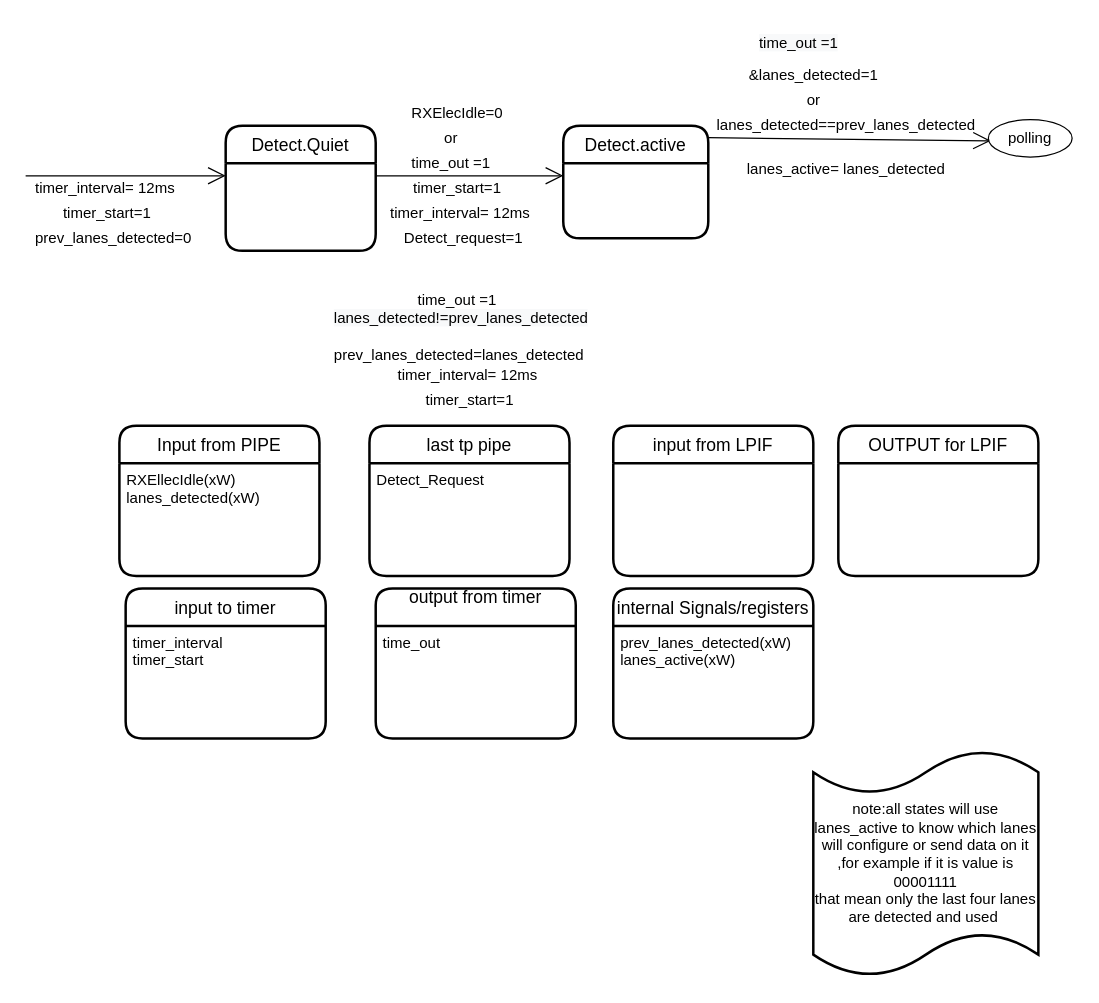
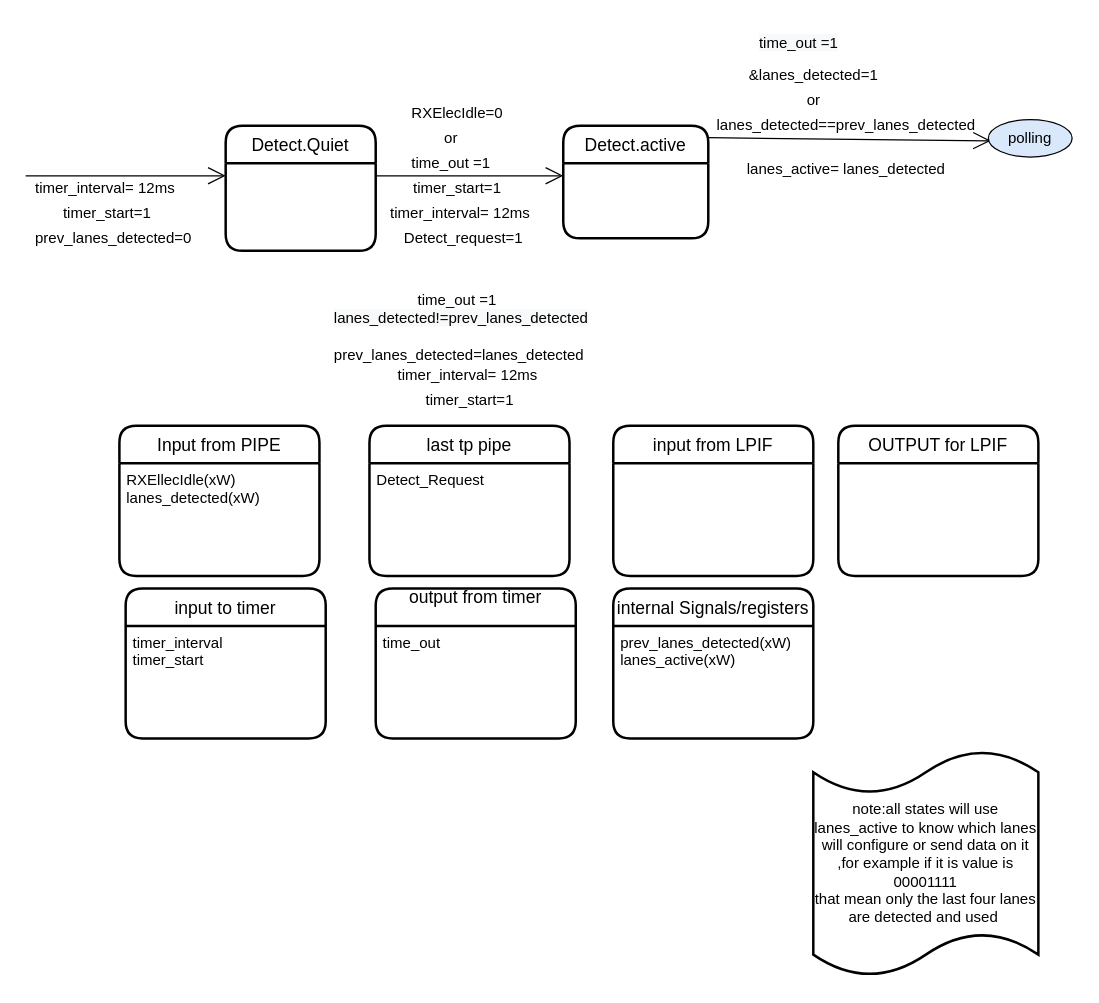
  <mxCell id="0" />
  <mxCell id="1" parent="0" />
  <mxCell id="2" value="Detect.Quiet" style="swimlane;childLayout=stackLayout;horizontal=1;startSize=30;horizontalStack=0;rounded=1;fontSize=14;fontStyle=0;strokeWidth=2;resizeParent=0;resizeLast=1;shadow=0;dashed=0;align=center;" parent="1" vertex="1"><mxGeometry x="180" y="100" width="120" height="100" as="geometry" /></mxCell>
  <mxCell id="3" value="" style="endArrow=open;endFill=1;endSize=12;html=1;" parent="1" edge="1"><mxGeometry width="160" relative="1" as="geometry"><mxPoint x="300" y="140" as="sourcePoint" /><mxPoint x="450" y="140" as="targetPoint" /></mxGeometry></mxCell>
  <mxCell id="4" value="RXElecIdle=0" style="text;html=1;align=center;verticalAlign=middle;resizable=0;points=[];autosize=1;" parent="1" vertex="1"><mxGeometry x="320" y="80" width="90" height="20" as="geometry" /></mxCell>
  <mxCell id="5" value="time_out =1" style="text;html=1;align=center;verticalAlign=middle;resizable=0;points=[];autosize=1;" parent="1" vertex="1"><mxGeometry x="320" y="120" width="80" height="20" as="geometry" /></mxCell>
  <mxCell id="6" value="Input from PIPE" style="swimlane;childLayout=stackLayout;horizontal=1;startSize=30;horizontalStack=0;rounded=1;fontSize=14;fontStyle=0;strokeWidth=2;resizeParent=0;resizeLast=1;shadow=0;dashed=0;align=center;" parent="1" vertex="1"><mxGeometry x="95" y="340" width="160" height="120" as="geometry" /></mxCell>
  <mxCell id="7" value="RXEllecIdle(xW)&#10;lanes_detected(xW)" style="align=left;strokeColor=none;fillColor=none;spacingLeft=4;fontSize=12;verticalAlign=top;resizable=0;rotatable=0;part=1;" parent="6" vertex="1"><mxGeometry y="30" width="160" height="90" as="geometry" /></mxCell>
  <mxCell id="8" value="last tp pipe" style="swimlane;childLayout=stackLayout;horizontal=1;startSize=30;horizontalStack=0;rounded=1;fontSize=14;fontStyle=0;strokeWidth=2;resizeParent=0;resizeLast=1;shadow=0;dashed=0;align=center;" parent="1" vertex="1"><mxGeometry x="295" y="340" width="160" height="120" as="geometry" /></mxCell>
  <mxCell id="9" value="Detect_Request" style="align=left;strokeColor=none;fillColor=none;spacingLeft=4;fontSize=12;verticalAlign=top;resizable=0;rotatable=0;part=1;" parent="8" vertex="1"><mxGeometry y="30" width="160" height="90" as="geometry" /></mxCell>
  <mxCell id="10" value="input from LPIF" style="swimlane;childLayout=stackLayout;horizontal=1;startSize=30;horizontalStack=0;rounded=1;fontSize=14;fontStyle=0;strokeWidth=2;resizeParent=0;resizeLast=1;shadow=0;dashed=0;align=center;" parent="1" vertex="1"><mxGeometry x="490" y="340" width="160" height="120" as="geometry" /></mxCell>
  <mxCell id="11" value="OUTPUT for LPIF" style="swimlane;childLayout=stackLayout;horizontal=1;startSize=30;horizontalStack=0;rounded=1;fontSize=14;fontStyle=0;strokeWidth=2;resizeParent=0;resizeLast=1;shadow=0;dashed=0;align=center;" parent="1" vertex="1"><mxGeometry x="670" y="340" width="160" height="120" as="geometry" /></mxCell>
  <mxCell id="12" value="input to timer" style="swimlane;childLayout=stackLayout;horizontal=1;startSize=30;horizontalStack=0;rounded=1;fontSize=14;fontStyle=0;strokeWidth=2;resizeParent=0;resizeLast=1;shadow=0;dashed=0;align=center;" parent="1" vertex="1"><mxGeometry x="100" y="470" width="160" height="120" as="geometry" /></mxCell>
  <mxCell id="13" value="timer_interval&#10;timer_start" style="align=left;strokeColor=none;fillColor=none;spacingLeft=4;fontSize=12;verticalAlign=top;resizable=0;rotatable=0;part=1;" parent="12" vertex="1"><mxGeometry y="30" width="160" height="90" as="geometry" /></mxCell>
  <mxCell id="14" value="output from timer&#10;" style="swimlane;childLayout=stackLayout;horizontal=1;startSize=30;horizontalStack=0;rounded=1;fontSize=14;fontStyle=0;strokeWidth=2;resizeParent=0;resizeLast=1;shadow=0;dashed=0;align=center;" parent="1" vertex="1"><mxGeometry x="300" y="470" width="160" height="120" as="geometry" /></mxCell>
  <mxCell id="15" value="time_out" style="align=left;strokeColor=none;fillColor=none;spacingLeft=4;fontSize=12;verticalAlign=top;resizable=0;rotatable=0;part=1;" parent="14" vertex="1"><mxGeometry y="30" width="160" height="90" as="geometry" /></mxCell>
  <mxCell id="16" value="" style="endArrow=open;endFill=1;endSize=12;html=1;" parent="1" edge="1"><mxGeometry width="160" relative="1" as="geometry"><mxPoint y="140" as="sourcePoint" x="20" /><mxPoint x="180" y="140" as="targetPoint" /></mxGeometry></mxCell>
  <mxCell id="17" value="timer_interval= 12ms&amp;nbsp;" style="text;html=1;align=center;verticalAlign=middle;resizable=0;points=[];autosize=1;" parent="1" vertex="1"><mxGeometry y="140" width="130" height="20" as="geometry" x="20" /></mxCell>
  <mxCell id="18" value="timer_start=1" style="text;html=1;align=center;verticalAlign=middle;resizable=0;points=[];autosize=1;" parent="1" vertex="1"><mxGeometry x="320" y="140" width="90" height="20" as="geometry" /></mxCell>
  <mxCell id="19" value="Detect.active" style="swimlane;childLayout=stackLayout;horizontal=1;startSize=30;horizontalStack=0;rounded=1;fontSize=14;fontStyle=0;strokeWidth=2;resizeParent=0;resizeLast=1;shadow=0;dashed=0;align=center;" parent="1" vertex="1"><mxGeometry x="450" y="100" width="116" height="90" as="geometry" /></mxCell>
  <mxCell id="20" value="timer_start=1" style="text;html=1;align=center;verticalAlign=middle;resizable=0;points=[];autosize=1;" parent="1" vertex="1"><mxGeometry x="40" y="160" width="90" height="20" as="geometry" /></mxCell>
  <mxCell id="21" value="Detect_request=1" style="text;html=1;align=center;verticalAlign=middle;resizable=0;points=[];autosize=1;" parent="1" vertex="1"><mxGeometry x="315" y="180" width="110" height="20" as="geometry" /></mxCell>
  <mxCell id="22" value="timer_interval= 12ms&amp;nbsp;" style="text;html=1;align=center;verticalAlign=middle;resizable=0;points=[];autosize=1;" parent="1" vertex="1"><mxGeometry x="304" y="160" width="130" height="20" as="geometry" /></mxCell>
  <mxCell id="23" value="" style="endArrow=open;endFill=1;endSize=12;html=1;entryX=1.027;entryY=1.1;entryDx=0;entryDy=0;entryPerimeter=0;" parent="1" target="30" edge="1"><mxGeometry width="160" relative="1" as="geometry"><mxPoint x="566" y="109.5" as="sourcePoint" /><mxPoint x="770" y="110" as="targetPoint" /></mxGeometry></mxCell>
  <mxCell id="24" value="internal Signals/registers" style="swimlane;childLayout=stackLayout;horizontal=1;startSize=30;horizontalStack=0;rounded=1;fontSize=14;fontStyle=0;strokeWidth=2;resizeParent=0;resizeLast=1;shadow=0;dashed=0;align=center;" parent="1" vertex="1"><mxGeometry x="490" y="470" width="160" height="120" as="geometry" /></mxCell>
  <mxCell id="25" value="prev_lanes_detected(xW)&#10;lanes_active(xW)" style="align=left;strokeColor=none;fillColor=none;spacingLeft=4;fontSize=12;verticalAlign=top;resizable=0;rotatable=0;part=1;" parent="24" vertex="1"><mxGeometry y="30" width="160" height="90" as="geometry" /></mxCell>
  <mxCell id="26" value="&amp;amp;lanes_detected=1" style="text;html=1;align=center;verticalAlign=middle;resizable=0;points=[];autosize=1;" parent="1" vertex="1"><mxGeometry x="590" y="50" width="120" height="20" as="geometry" /></mxCell>
  <mxCell id="27" value="&lt;span style=&quot;text-align: left&quot;&gt;prev_lanes_detected=0&lt;/span&gt;" style="text;html=1;align=center;verticalAlign=middle;resizable=0;points=[];autosize=1;" parent="1" vertex="1"><mxGeometry y="180" width="140" height="20" as="geometry" x="20" /></mxCell>
- <mxCell id="28" value="polling" style="ellipse;whiteSpace=wrap;html=1;align=center;" parent="1" vertex="1"><mxGeometry x="790" y="95" width="67" height="30" as="geometry" /></mxCell>
+ <mxCell id="28" value="polling" style="ellipse;whiteSpace=wrap;html=1;align=center;fillColor=#dae8fc;" parent="1" vertex="1"><mxGeometry x="790" y="95" width="67" height="30" as="geometry" /></mxCell>
  <mxCell id="29" value="or" style="text;html=1;align=center;verticalAlign=middle;resizable=0;points=[];autosize=1;" parent="1" vertex="1"><mxGeometry x="635" y="70" width="30" height="20" as="geometry" /></mxCell>
  <mxCell id="30" value="lanes_detected==prev_lanes_detected" style="text;html=1;align=center;verticalAlign=middle;resizable=0;points=[];autosize=1;" parent="1" vertex="1"><mxGeometry x="566" y="90" width="220" height="20" as="geometry" /></mxCell>
  <mxCell id="31" value="or" style="text;html=1;align=center;verticalAlign=middle;resizable=0;points=[];autosize=1;" parent="1" vertex="1"><mxGeometry x="345" y="100" width="30" height="20" as="geometry" /></mxCell>
  <mxCell id="32" value="&lt;span style=&quot;color: rgb(0 , 0 , 0) ; font-family: &amp;#34;helvetica&amp;#34; ; font-size: 12px ; font-style: normal ; font-weight: 400 ; letter-spacing: normal ; text-align: center ; text-indent: 0px ; text-transform: none ; word-spacing: 0px ; background-color: rgb(248 , 249 , 250) ; display: inline ; float: none&quot;&gt;lanes_detected!=prev_lanes_detected&lt;/span&gt;" style="text;whiteSpace=wrap;html=1;" parent="1" vertex="1"><mxGeometry x="265" y="240" width="230" height="30" as="geometry" /></mxCell>
  <mxCell id="33" value="&lt;div style=&quot;text-align: center&quot;&gt;&lt;span&gt;&lt;font face=&quot;helvetica&quot;&gt;prev_lanes_detected=lanes_detected&lt;/font&gt;&lt;/span&gt;&lt;/div&gt;" style="text;whiteSpace=wrap;html=1;" parent="1" vertex="1"><mxGeometry x="265" y="270" width="230" height="30" as="geometry" /></mxCell>
  <mxCell id="34" value="timer_interval= 12ms&amp;nbsp;" style="text;html=1;align=center;verticalAlign=middle;resizable=0;points=[];autosize=1;" parent="1" vertex="1"><mxGeometry x="310" y="290" width="130" height="20" as="geometry" /></mxCell>
  <mxCell id="35" value="timer_start=1" style="text;html=1;align=center;verticalAlign=middle;resizable=0;points=[];autosize=1;" parent="1" vertex="1"><mxGeometry x="330" y="310" width="90" height="20" as="geometry" /></mxCell>
  <mxCell id="36" value="&lt;span style=&quot;color: rgb(0, 0, 0); font-family: helvetica; font-size: 12px; font-style: normal; font-weight: 400; letter-spacing: normal; text-align: center; text-indent: 0px; text-transform: none; word-spacing: 0px; background-color: rgb(248, 249, 250); display: inline; float: none;&quot;&gt;time_out =1&lt;/span&gt;" style="text;whiteSpace=wrap;html=1;" parent="1" vertex="1"><mxGeometry x="605" y="20" width="90" height="30" as="geometry" /></mxCell>
  <mxCell id="37" value="time_out =1" style="text;html=1;align=center;verticalAlign=middle;resizable=0;points=[];autosize=1;" parent="1" vertex="1"><mxGeometry x="325" y="230" width="80" height="20" as="geometry" /></mxCell>
  <mxCell id="38" value="note:all states will use lanes_active to know which lanes will configure or send data on it ,for example if it is value is 00001111&lt;br&gt;that mean only the last four lanes are detected and used&amp;nbsp;" style="shape=tape;whiteSpace=wrap;html=1;strokeWidth=2;size=0.19" parent="1" vertex="1"><mxGeometry x="650" y="600" width="180" height="180" as="geometry" /></mxCell>
  <mxCell id="39" value="lanes_active= lanes_detected" style="text;html=1;align=center;verticalAlign=middle;resizable=0;points=[];autosize=1;" parent="1" vertex="1"><mxGeometry x="591" y="125" width="170" height="20" as="geometry" /></mxCell>
